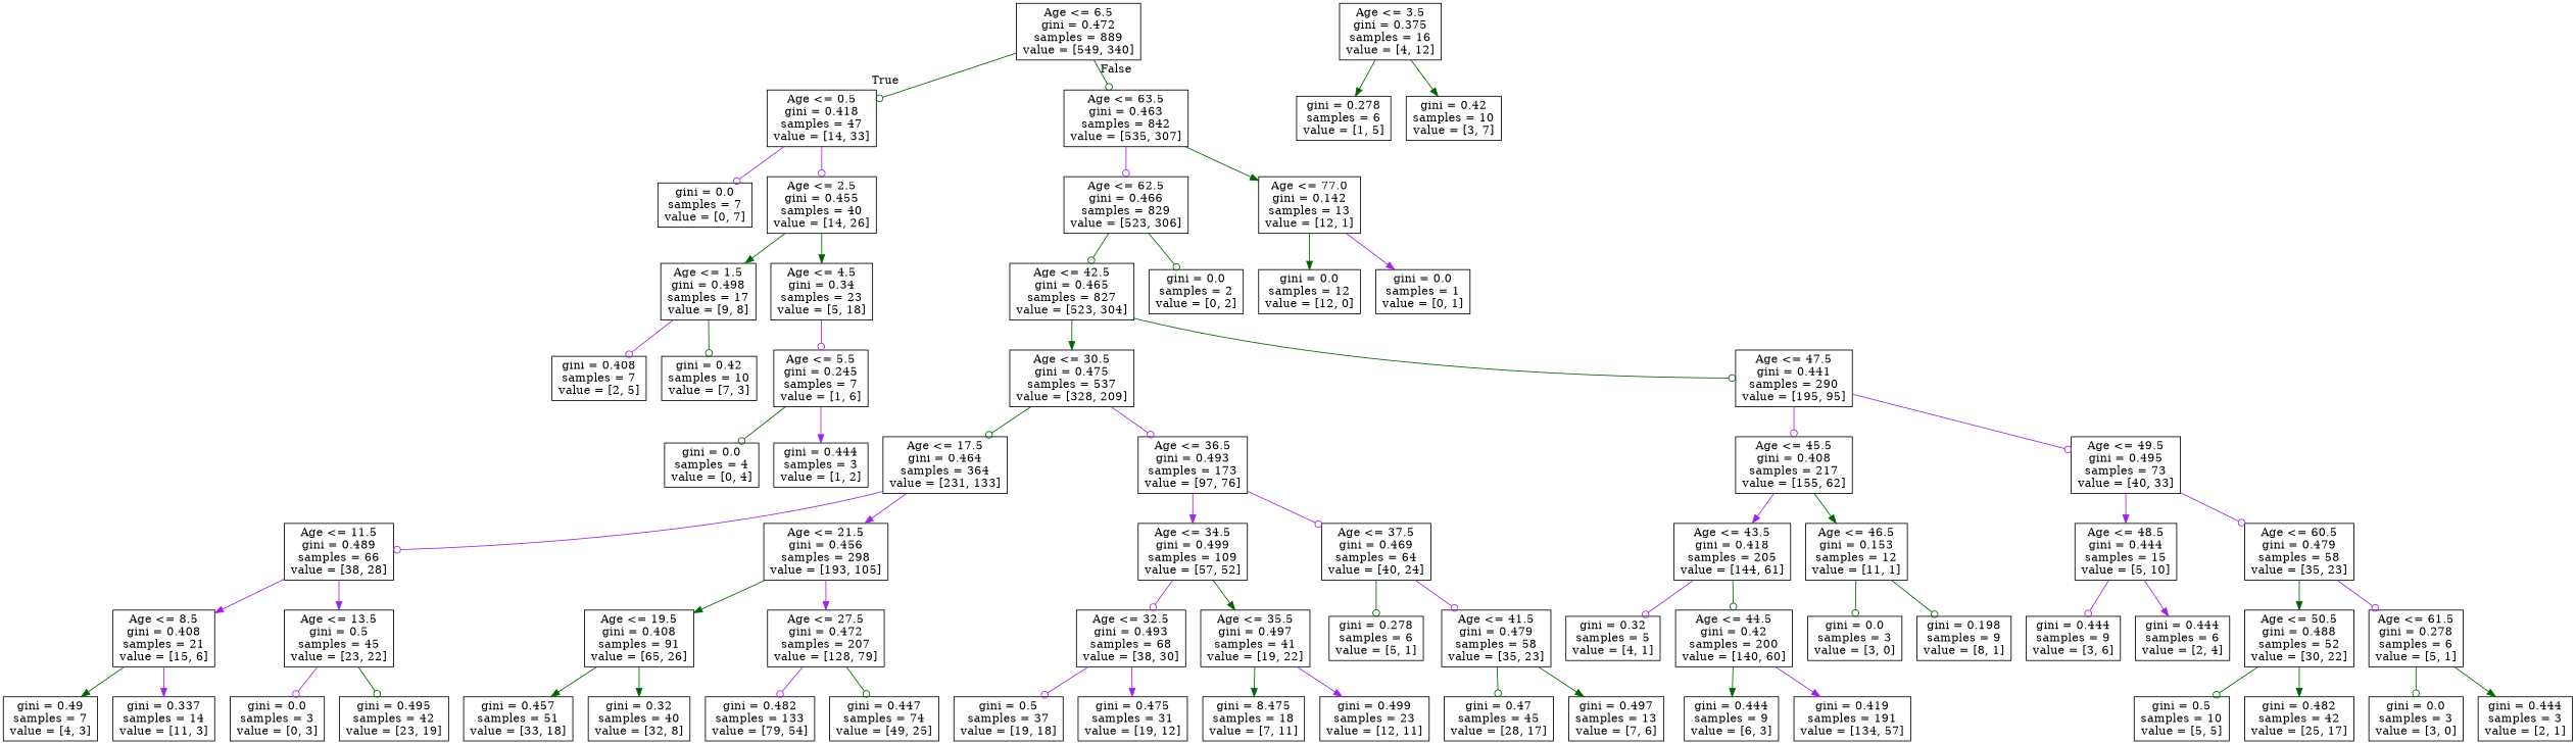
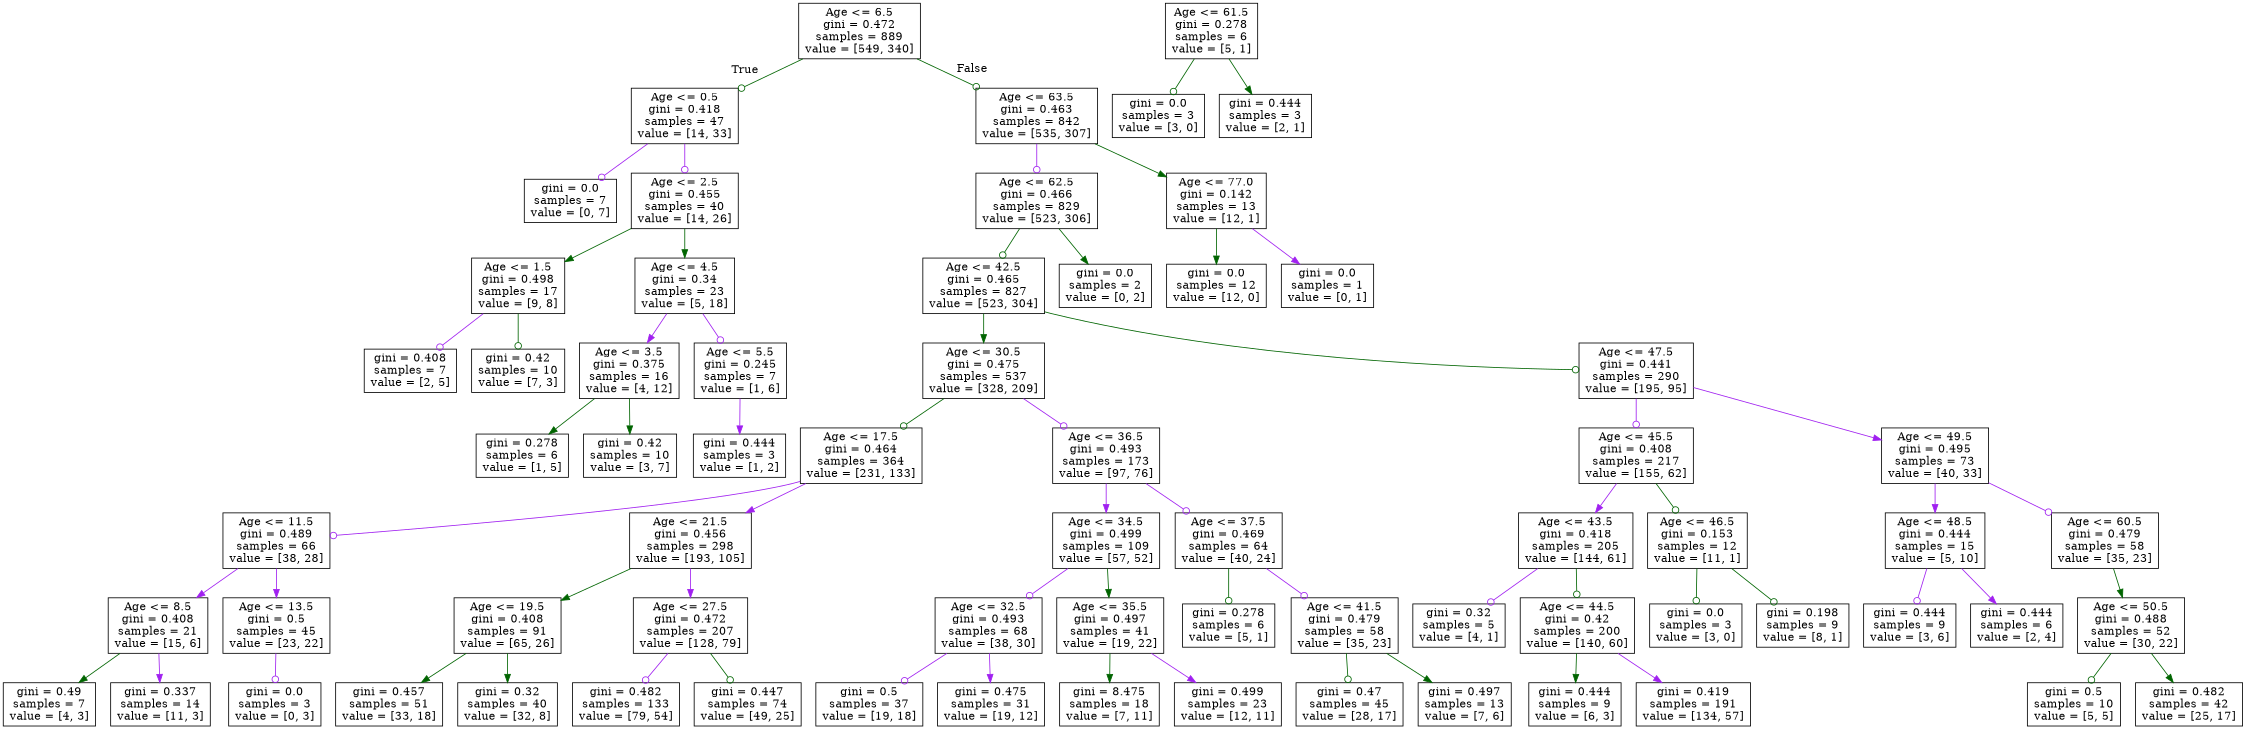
  digraph {
    node [shape=box]
    edge [arrowhead=odot color=darkgreen]
    n1 [label="Age <= 6.5\ngini = 0.472\nsamples = 889\nvalue = [549, 340]"]
    n2 [label="Age <= 0.5\ngini = 0.418\nsamples = 47\nvalue = [14, 33]"]
    n3 [label="Age <= 63.5\ngini = 0.463\nsamples = 842\nvalue = [535, 307]"]
    n4 [label="gini = 0.0\nsamples = 7\nvalue = [0, 7]"]
    n5 [label="Age <= 2.5\ngini = 0.455\nsamples = 40\nvalue = [14, 26]"]
    n6 [label="Age <= 62.5\ngini = 0.466\nsamples = 829\nvalue = [523, 306]"]
    n7 [label="Age <= 77.0\ngini = 0.142\nsamples = 13\nvalue = [12, 1]"]
    n8 [label="Age <= 1.5\ngini = 0.498\nsamples = 17\nvalue = [9, 8]"]
    n9 [label="Age <= 4.5\ngini = 0.34\nsamples = 23\nvalue = [5, 18]"]
    n10 [label="gini = 0.408\nsamples = 7\nvalue = [2, 5]"]
    n11 [label="gini = 0.42\nsamples = 10\nvalue = [7, 3]"]
    n12 [label="Age <= 3.5\ngini = 0.375\nsamples = 16\nvalue = [4, 12]"]
    n13 [label="Age <= 5.5\ngini = 0.245\nsamples = 7\nvalue = [1, 6]"]
    n14 [label="gini = 0.278\nsamples = 6\nvalue = [1, 5]"]
    n15 [label="gini = 0.42\nsamples = 10\nvalue = [3, 7]"]
-   n16 [label="gini = 0.0\nsamples = 4\nvalue = [0, 4]"]
    n17 [label="gini = 0.444\nsamples = 3\nvalue = [1, 2]"]
    n18 [label="Age <= 42.5\ngini = 0.465\nsamples = 827\nvalue = [523, 304]"]
    n19 [label="gini = 0.0\nsamples = 2\nvalue = [0, 2]"]
    n20 [label="gini = 0.0\nsamples = 12\nvalue = [12, 0]"]
    n21 [label="gini = 0.0\nsamples = 1\nvalue = [0, 1]"]
    n22 [label="Age <= 30.5\ngini = 0.475\nsamples = 537\nvalue = [328, 209]"]
    n23 [label="Age <= 47.5\ngini = 0.441\nsamples = 290\nvalue = [195, 95]"]
    n24 [label="Age <= 17.5\ngini = 0.464\nsamples = 364\nvalue = [231, 133]"]
    n25 [label="Age <= 36.5\ngini = 0.493\nsamples = 173\nvalue = [97, 76]"]
    n26 [label="Age <= 45.5\ngini = 0.408\nsamples = 217\nvalue = [155, 62]"]
    n27 [label="Age <= 49.5\ngini = 0.495\nsamples = 73\nvalue = [40, 33]"]
    n28 [label="Age <= 11.5\ngini = 0.489\nsamples = 66\nvalue = [38, 28]"]
    n29 [label="Age <= 21.5\ngini = 0.456\nsamples = 298\nvalue = [193, 105]"]
    n30 [label="Age <= 34.5\ngini = 0.499\nsamples = 109\nvalue = [57, 52]"]
    n31 [label="Age <= 37.5\ngini = 0.469\nsamples = 64\nvalue = [40, 24]"]
    n32 [label="Age <= 8.5\ngini = 0.408\nsamples = 21\nvalue = [15, 6]"]
    n33 [label="Age <= 13.5\ngini = 0.5\nsamples = 45\nvalue = [23, 22]"]
    n34 [label="Age <= 19.5\ngini = 0.408\nsamples = 91\nvalue = [65, 26]"]
    n35 [label="Age <= 27.5\ngini = 0.472\nsamples = 207\nvalue = [128, 79]"]
    n36 [label="gini = 0.49\nsamples = 7\nvalue = [4, 3]"]
    n37 [label="gini = 0.337\nsamples = 14\nvalue = [11, 3]"]
    n38 [label="gini = 0.0\nsamples = 3\nvalue = [0, 3]"]
-   n39 [label="gini = 0.495\nsamples = 42\nvalue = [23, 19]"]
    n40 [label="gini = 0.457\nsamples = 51\nvalue = [33, 18]"]
    n41 [label="gini = 0.32\nsamples = 40\nvalue = [32, 8]"]
    n42 [label="gini = 0.482\nsamples = 133\nvalue = [79, 54]"]
    n43 [label="gini = 0.447\nsamples = 74\nvalue = [49, 25]"]
    n44 [label="Age <= 32.5\ngini = 0.493\nsamples = 68\nvalue = [38, 30]"]
    n45 [label="Age <= 35.5\ngini = 0.497\nsamples = 41\nvalue = [19, 22]"]
    n46 [label="gini = 0.278\nsamples = 6\nvalue = [5, 1]"]
    n47 [label="Age <= 41.5\ngini = 0.479\nsamples = 58\nvalue = [35, 23]"]
    n48 [label="gini = 0.5\nsamples = 37\nvalue = [19, 18]"]
    n49 [label="gini = 0.475\nsamples = 31\nvalue = [19, 12]"]
    n50 [label="gini = 8.475\nsamples = 18\nvalue = [7, 11]"]
    n51 [label="gini = 0.499\nsamples = 23\nvalue = [12, 11]"]
    n52 [label="gini = 0.47\nsamples = 45\nvalue = [28, 17]"]
    n53 [label="gini = 0.497\nsamples = 13\nvalue = [7, 6]"]
    n54 [label="Age <= 43.5\ngini = 0.418\nsamples = 205\nvalue = [144, 61]"]
    n55 [label="Age <= 46.5\ngini = 0.153\nsamples = 12\nvalue = [11, 1]"]
    n56 [label="Age <= 48.5\ngini = 0.444\nsamples = 15\nvalue = [5, 10]"]
    n57 [label="Age <= 60.5\ngini = 0.479\nsamples = 58\nvalue = [35, 23]"]
    n58 [label="gini = 0.32\nsamples = 5\nvalue = [4, 1]"]
    n59 [label="Age <= 44.5\ngini = 0.42\nsamples = 200\nvalue = [140, 60]"]
    n60 [label="gini = 0.0\nsamples = 3\nvalue = [3, 0]"]
    n61 [label="gini = 0.198\nsamples = 9\nvalue = [8, 1]"]
    n62 [label="gini = 0.444\nsamples = 9\nvalue = [6, 3]"]
    n63 [label="gini = 0.419\nsamples = 191\nvalue = [134, 57]"]
    n64 [label="gini = 0.444\nsamples = 9\nvalue = [3, 6]"]
    n65 [label="gini = 0.444\nsamples = 6\nvalue = [2, 4]"]
    n66 [label="Age <= 50.5\ngini = 0.488\nsamples = 52\nvalue = [30, 22]"]
    n67 [label="Age <= 61.5\ngini = 0.278\nsamples = 6\nvalue = [5, 1]"]
    n68 [label="gini = 0.5\nsamples = 10\nvalue = [5, 5]"]
    n69 [label="gini = 0.482\nsamples = 42\nvalue = [25, 17]"]
    n70 [label="gini = 0.0\nsamples = 3\nvalue = [3, 0]"]
    n71 [label="gini = 0.444\nsamples = 3\nvalue = [2, 1]"]
    n1 -> n2 [headlabel=True labelangle=45 labeldistance=2.5]
    n1 -> n3 [headlabel=False labelangle=-45 labeldistance=2.5]
    n2 -> n4 [color=purple]
    n2 -> n5 [color=purple]
    n3 -> n6 [color=purple]
    n3 -> n7 [arrowhead=normal]
    n5 -> n8 [arrowhead=normal]
    n5 -> n9 [arrowhead=normal]
    n6 -> n18
-   n6 -> n19
+   n6 -> n19 [arrowhead=normal]
    n7 -> n20 [arrowhead=normal]
    n7 -> n21 [arrowhead=normal color=purple]
    n8 -> n10 [color=purple]
    n8 -> n11
+   n9 -> n12 [arrowhead=normal color=purple]
    n9 -> n13 [color=purple]
    n12 -> n14 [arrowhead=normal]
    n12 -> n15 [arrowhead=normal]
-   n13 -> n16
    n13 -> n17 [arrowhead=normal color=purple]
    n18 -> n22 [arrowhead=normal]
    n18 -> n23
    n22 -> n24
    n22 -> n25 [color=purple]
    n23 -> n26 [color=purple]
-   n23 -> n27 [color=purple]
+   n23 -> n27 [arrowhead=normal color=purple]
    n24 -> n28 [color=purple]
    n24 -> n29 [arrowhead=normal color=purple]
    n25 -> n30 [arrowhead=normal color=purple]
    n25 -> n31 [color=purple]
    n26 -> n54 [arrowhead=normal color=purple]
-   n26 -> n55 [arrowhead=normal]
+   n26 -> n55
    n27 -> n56 [arrowhead=normal color=purple]
    n27 -> n57 [color=purple]
    n28 -> n32 [arrowhead=normal color=purple]
    n28 -> n33 [arrowhead=normal color=purple]
    n29 -> n34 [arrowhead=normal]
    n29 -> n35 [arrowhead=normal color=purple]
    n30 -> n44 [color=purple]
    n30 -> n45 [arrowhead=normal]
    n31 -> n46
    n31 -> n47 [color=purple]
    n32 -> n36 [arrowhead=normal]
    n32 -> n37 [arrowhead=normal color=purple]
    n33 -> n38 [color=purple]
-   n33 -> n39
    n34 -> n40 [arrowhead=normal]
    n34 -> n41 [arrowhead=normal]
    n35 -> n42 [color=purple]
    n35 -> n43
    n44 -> n48 [color=purple]
    n44 -> n49 [arrowhead=normal color=purple]
    n45 -> n50 [arrowhead=normal]
    n45 -> n51 [arrowhead=normal color=purple]
    n47 -> n52
    n47 -> n53 [arrowhead=normal]
    n54 -> n58 [color=purple]
    n54 -> n59
    n55 -> n60
    n55 -> n61
    n56 -> n64 [color=purple]
    n56 -> n65 [arrowhead=normal color=purple]
    n57 -> n66 [arrowhead=normal]
-   n57 -> n67 [color=purple]
    n59 -> n62 [arrowhead=normal]
    n59 -> n63 [arrowhead=normal color=purple]
    n66 -> n68
    n66 -> n69 [arrowhead=normal]
    n67 -> n70
    n67 -> n71 [arrowhead=normal]
  }
